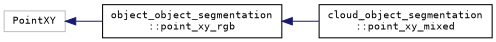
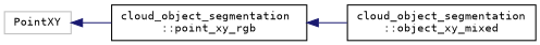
  digraph {
    fontname="DejaVu Sans Mono"
    rankdir=LR
    node [color=black fillcolor=white fontname="DejaVu Sans Mono" fontsize=10 shape=record style=filled]
    edge [color=midnightblue dir=back fontname="DejaVu Sans Mono" fontsize=10 labelfontname=Helvetica labelfontsize=10 style=solid]
    n1 [color=grey75 height=0.2 label=PointXY width=0.4]
-   n2 [height=0.2 label="object_object_segmentation\l::point_xy_rgb" width=0.4]
-   n3 [height=0.2 label="cloud_object_segmentation\l::point_xy_mixed" width=0.4]
+   n2 [height=0.2 label="cloud_object_segmentation\l::point_xy_rgb" width=0.4]
+   n3 [height=0.2 label="cloud_object_segmentation\l::object_xy_mixed" width=0.4]
    n1 -> n2
    n2 -> n3
  }
